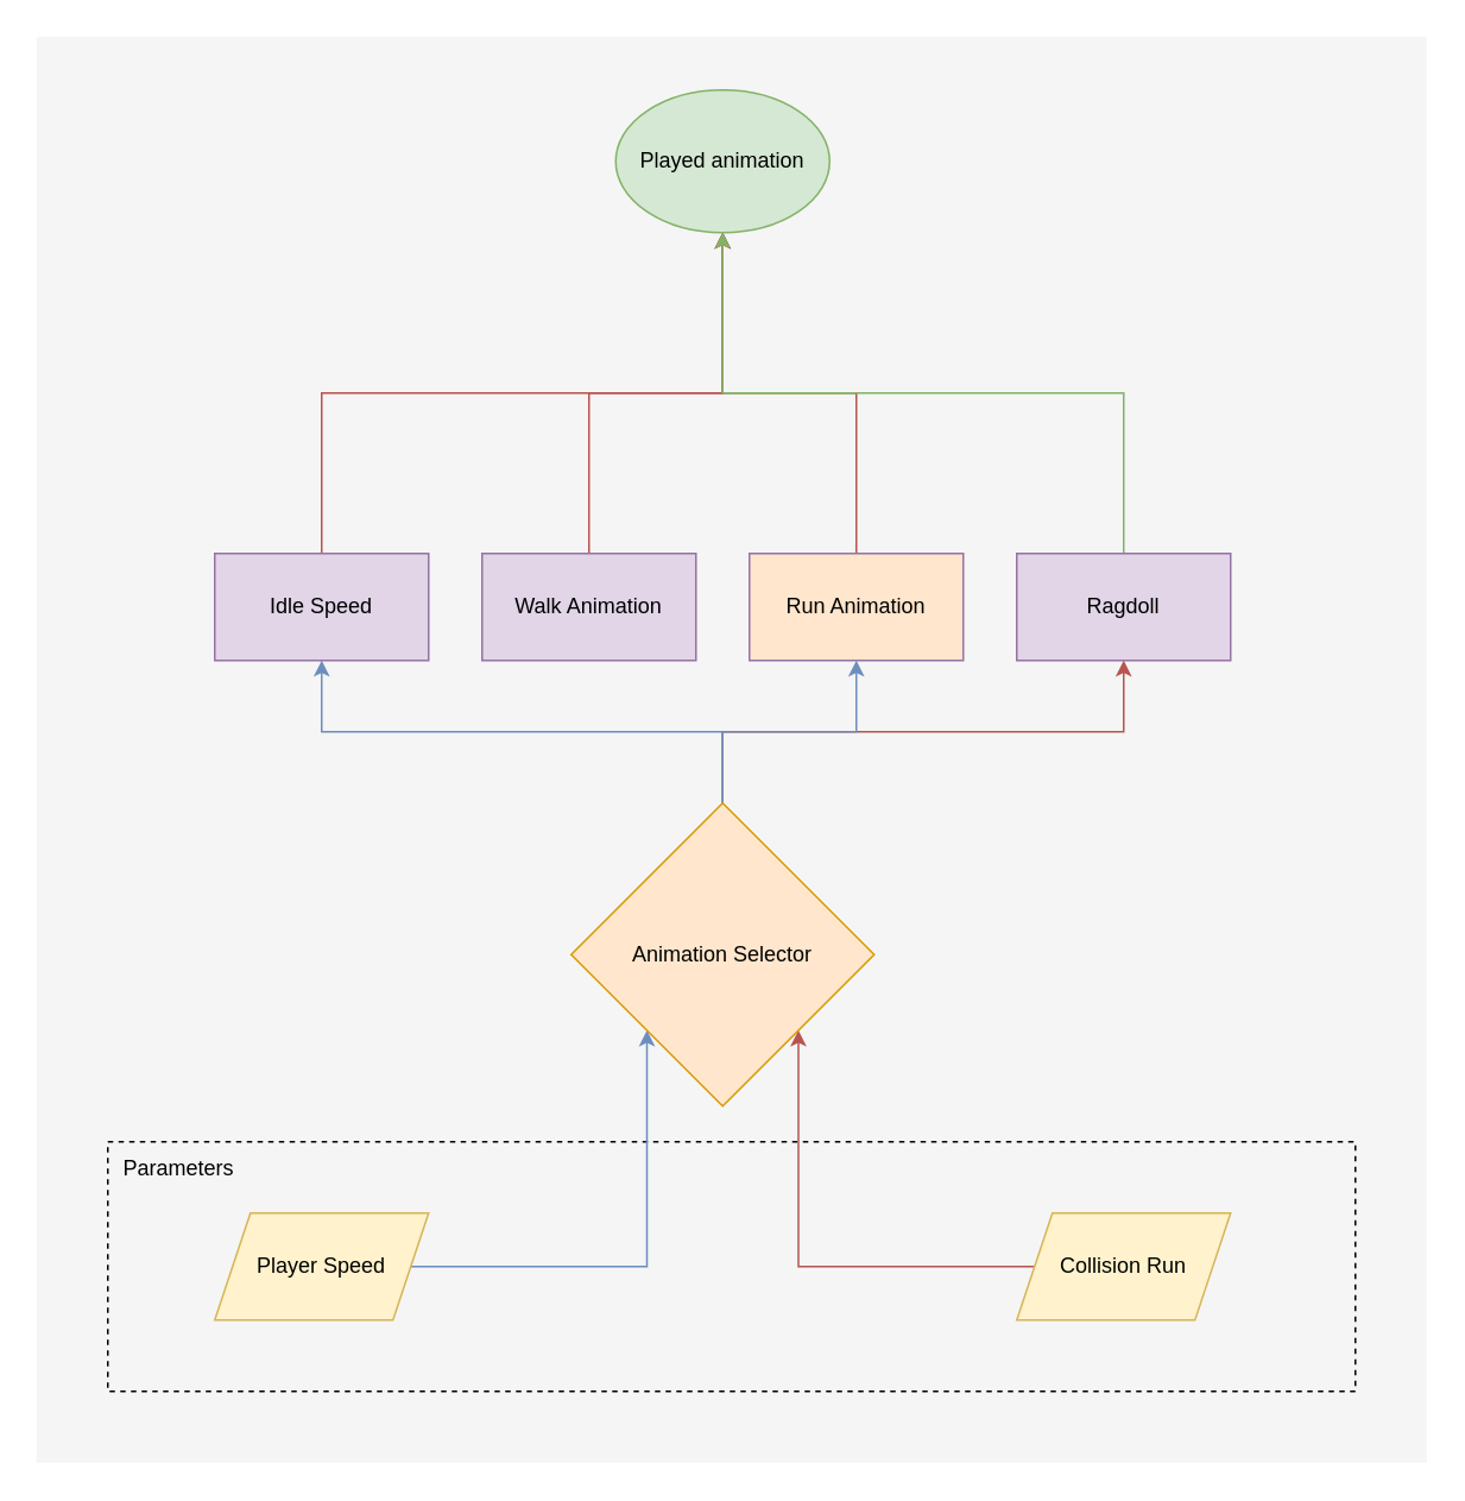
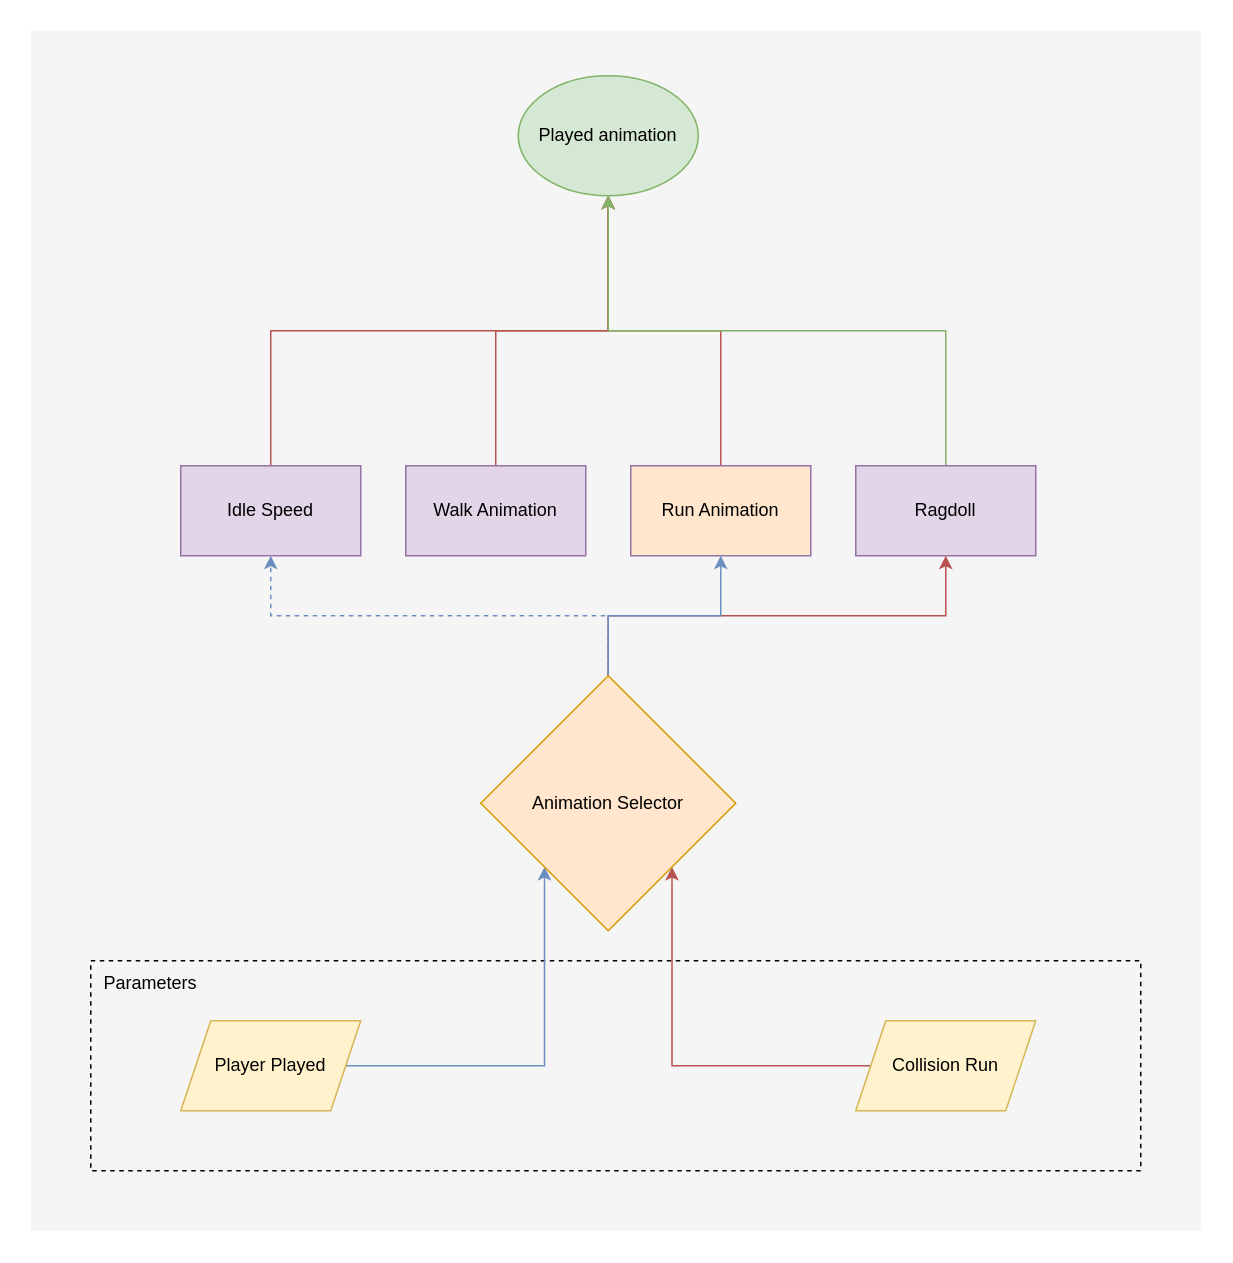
  <mxCell id="0" />
  <mxCell id="1" parent="0" />
  <mxCell id="2" value="" style="rounded=0;whiteSpace=wrap;html=1;dashed=1;fillColor=#f5f5f5;strokeColor=none;fontColor=#333333;" vertex="1" parent="1"><mxGeometry x="20" y="20" width="780" height="800" as="geometry" /></mxCell>
  <mxCell id="3" value="" style="rounded=0;whiteSpace=wrap;html=1;fillColor=none;dashed=1;" vertex="1" parent="1"><mxGeometry x="60" y="640" width="700" height="140" as="geometry" /></mxCell>
  <mxCell id="4" style="edgeStyle=orthogonalEdgeStyle;rounded=0;orthogonalLoop=1;jettySize=auto;html=1;exitX=0;exitY=0.5;exitDx=0;exitDy=0;entryX=1;entryY=1;entryDx=0;entryDy=0;fillColor=#f8cecc;strokeColor=#b85450;" edge="1" parent="1" source="5" target="20"><mxGeometry relative="1" as="geometry" /></mxCell>
  <mxCell id="5" value="Collision Run" style="shape=parallelogram;perimeter=parallelogramPerimeter;whiteSpace=wrap;html=1;fixedSize=1;fillColor=#fff2cc;strokeColor=#d6b656;" vertex="1" parent="1"><mxGeometry x="570" y="680" width="120" height="60" as="geometry" /></mxCell>
  <mxCell id="6" style="edgeStyle=orthogonalEdgeStyle;rounded=0;orthogonalLoop=1;jettySize=auto;html=1;exitX=0.5;exitY=0;exitDx=0;exitDy=0;entryX=0.5;entryY=1;entryDx=0;entryDy=0;fillColor=#f8cecc;strokeColor=#b85450;" edge="1" parent="1" source="7" target="16"><mxGeometry relative="1" as="geometry" /></mxCell>
  <mxCell id="7" value="Walk Animation" style="rounded=0;whiteSpace=wrap;html=1;fillColor=#e1d5e7;strokeColor=#9673a6;" vertex="1" parent="1"><mxGeometry x="270" y="310" width="120" height="60" as="geometry" /></mxCell>
  <mxCell id="8" style="edgeStyle=orthogonalEdgeStyle;rounded=0;orthogonalLoop=1;jettySize=auto;html=1;exitX=0.5;exitY=0;exitDx=0;exitDy=0;entryX=0.5;entryY=1;entryDx=0;entryDy=0;fillColor=#f8cecc;strokeColor=#b85450;" edge="1" parent="1" source="9" target="16"><mxGeometry relative="1" as="geometry" /></mxCell>
  <mxCell id="9" value="Run Animation" style="rounded=0;whiteSpace=wrap;html=1;fillColor=#ffe6cc;strokeColor=#9673a6;" vertex="1" parent="1"><mxGeometry x="420" y="310" width="120" height="60" as="geometry" /></mxCell>
  <mxCell id="10" style="edgeStyle=orthogonalEdgeStyle;rounded=0;orthogonalLoop=1;jettySize=auto;html=1;exitX=0.5;exitY=0;exitDx=0;exitDy=0;entryX=0.5;entryY=1;entryDx=0;entryDy=0;fillColor=#f8cecc;strokeColor=#b85450;" edge="1" parent="1" source="11" target="16"><mxGeometry relative="1" as="geometry" /></mxCell>
  <mxCell id="11" value="Idle Speed" style="rounded=0;whiteSpace=wrap;html=1;fillColor=#e1d5e7;strokeColor=#9673a6;" vertex="1" parent="1"><mxGeometry x="120" y="310" width="120" height="60" as="geometry" /></mxCell>
  <mxCell id="12" style="edgeStyle=orthogonalEdgeStyle;rounded=0;orthogonalLoop=1;jettySize=auto;html=1;exitX=0.5;exitY=0;exitDx=0;exitDy=0;entryX=0.5;entryY=1;entryDx=0;entryDy=0;fillColor=#d5e8d4;strokeColor=#82b366;" edge="1" parent="1" source="13" target="16"><mxGeometry relative="1" as="geometry" /></mxCell>
  <mxCell id="13" value="Ragdoll" style="rounded=0;whiteSpace=wrap;html=1;fillColor=#e1d5e7;strokeColor=#9673a6;" vertex="1" parent="1"><mxGeometry x="570" y="310" width="120" height="60" as="geometry" /></mxCell>
  <mxCell id="14" style="edgeStyle=orthogonalEdgeStyle;rounded=0;orthogonalLoop=1;jettySize=auto;html=1;exitX=1;exitY=0.5;exitDx=0;exitDy=0;entryX=0;entryY=1;entryDx=0;entryDy=0;fillColor=#dae8fc;strokeColor=#6c8ebf;" edge="1" parent="1" source="15" target="20"><mxGeometry relative="1" as="geometry" /></mxCell>
- <mxCell id="15" value="Player Speed" style="shape=parallelogram;perimeter=parallelogramPerimeter;whiteSpace=wrap;html=1;fixedSize=1;fillColor=#fff2cc;strokeColor=#d6b656;" vertex="1" parent="1"><mxGeometry x="120" y="680" width="120" height="60" as="geometry" /></mxCell>
+ <mxCell id="15" value="Player Played" style="shape=parallelogram;perimeter=parallelogramPerimeter;whiteSpace=wrap;html=1;fixedSize=1;fillColor=#fff2cc;strokeColor=#d6b656;" vertex="1" parent="1"><mxGeometry x="120" y="680" width="120" height="60" as="geometry" /></mxCell>
  <mxCell id="16" value="Played animation" style="ellipse;whiteSpace=wrap;html=1;strokeColor=#82b366;fillColor=#d5e8d4;" vertex="1" parent="1"><mxGeometry x="345" y="50" width="120" height="80" as="geometry" /></mxCell>
- <mxCell id="17" style="edgeStyle=orthogonalEdgeStyle;rounded=0;orthogonalLoop=1;jettySize=auto;html=1;exitX=0.5;exitY=0;exitDx=0;exitDy=0;entryX=0.5;entryY=1;entryDx=0;entryDy=0;fillColor=#dae8fc;strokeColor=#6c8ebf;" edge="1" parent="1" source="20" target="11"><mxGeometry relative="1" as="geometry" /></mxCell>
+ <mxCell id="17" style="edgeStyle=orthogonalEdgeStyle;rounded=0;orthogonalLoop=1;jettySize=auto;html=1;exitX=0.5;exitY=0;exitDx=0;exitDy=0;entryX=0.5;entryY=1;entryDx=0;entryDy=0;fillColor=#dae8fc;strokeColor=#6c8ebf;dashed=1;" edge="1" parent="1" source="20" target="11"><mxGeometry relative="1" as="geometry" /></mxCell>
  <mxCell id="18" style="edgeStyle=orthogonalEdgeStyle;rounded=0;orthogonalLoop=1;jettySize=auto;html=1;exitX=0.5;exitY=0;exitDx=0;exitDy=0;entryX=0.5;entryY=1;entryDx=0;entryDy=0;fillColor=#f8cecc;strokeColor=#b85450;" edge="1" parent="1" source="20" target="13"><mxGeometry relative="1" as="geometry" /></mxCell>
  <mxCell id="19" style="edgeStyle=orthogonalEdgeStyle;rounded=0;orthogonalLoop=1;jettySize=auto;html=1;exitX=0.5;exitY=0;exitDx=0;exitDy=0;entryX=0.5;entryY=1;entryDx=0;entryDy=0;fillColor=#dae8fc;strokeColor=#6c8ebf;" edge="1" parent="1" source="20" target="9"><mxGeometry relative="1" as="geometry" /></mxCell>
  <mxCell id="20" value="Animation Selector" style="rhombus;whiteSpace=wrap;html=1;fillColor=#ffe6cc;strokeColor=#d79b00;" vertex="1" parent="1"><mxGeometry x="320" y="450" width="170" height="170" as="geometry" /></mxCell>
  <mxCell id="21" value="Parameters" style="text;html=1;strokeColor=none;fillColor=none;align=center;verticalAlign=middle;whiteSpace=wrap;rounded=0;dashed=1;" vertex="1" parent="1"><mxGeometry x="60" y="640" width="80" height="30" as="geometry" /></mxCell>
